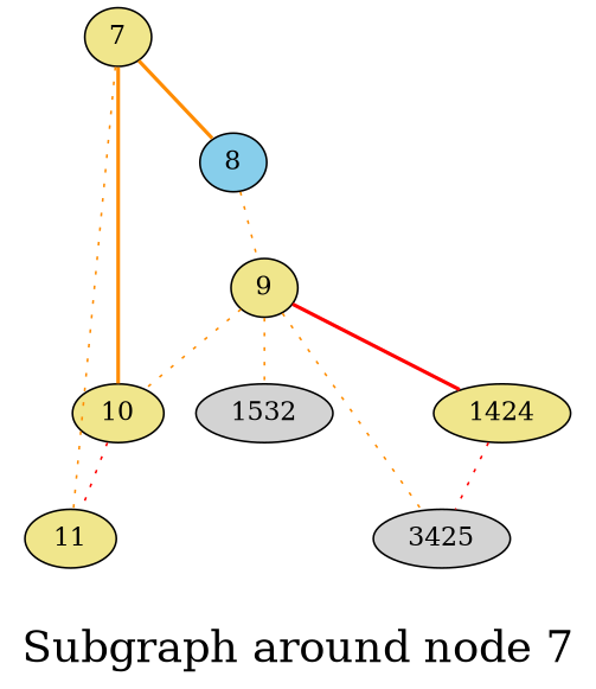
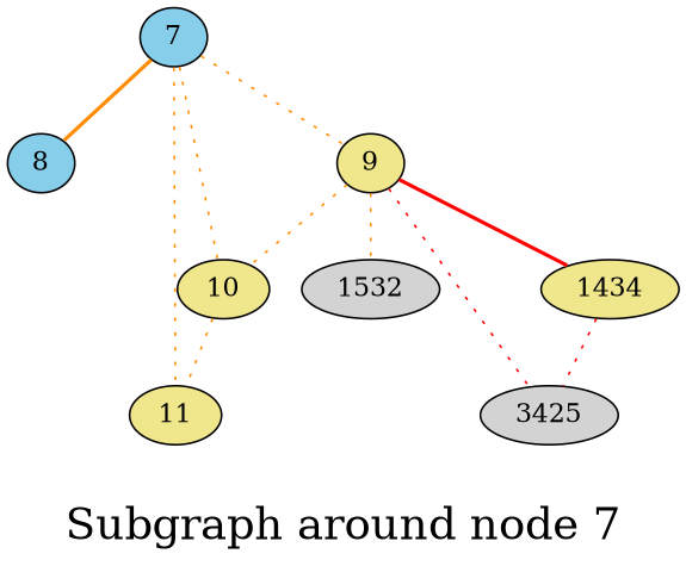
  graph {
    fontsize=24
    label="\nSubgraph around node 7\n"
    splines=false
    node [fillcolor=khaki shape=ellipse style=filled]
    edge [color=darkorange style=dotted]
-   7 [height=0.3 width=0.3]
+   7 [fillcolor=skyblue height=0.3 width=0.3]
    8 [fillcolor=skyblue height=0.3 width=0.3]
    9 [height=0.3 width=0.3]
    10 [height=0.3 width=0.3]
    11 [height=0.3 width=0.3]
-   1424 [height=0.3 width=0.3]
+   1424 [height=0.3 width=0.3 label=1434]
    n7 [fillcolor=lightgrey height=0.3 label=3425 width=0.3]
    1532 [fillcolor=lightgrey height=0.3 width=0.3]
    7 -- 8 [style=bold]
-   8 -- 9
-   7 -- 10 [style=bold]
+   7 -- 9
+   7 -- 10
    7 -- 11
    9 -- 10
    9 -- 1424 [color=red style=bold]
-   9 -- n7
+   9 -- n7 [color=red]
    9 -- 1532
-   10 -- 11 [color=red]
+   10 -- 11
    1424 -- n7 [color=red]
  }
